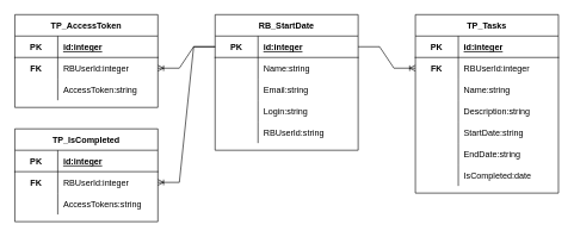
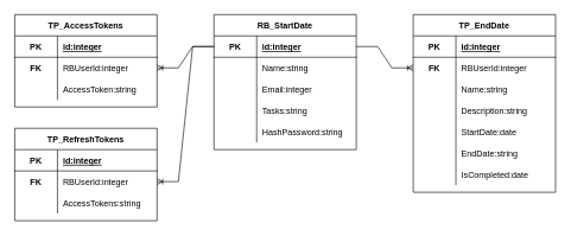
  <mxCell id="0" />
  <mxCell id="1" parent="0" />
  <mxCell id="2" value="RB_StartDate" style="shape=table;startSize=30;container=1;collapsible=1;childLayout=tableLayout;fixedRows=1;rowLines=0;fontStyle=1;align=center;resizeLast=1;" vertex="1" parent="1"><mxGeometry x="300" y="20" width="200" height="190" as="geometry" /></mxCell>
  <mxCell id="3" value="" style="shape=tableRow;horizontal=0;startSize=0;swimlaneHead=0;swimlaneBody=0;fillColor=none;collapsible=0;dropTarget=0;points=[[0,0.5],[1,0.5]];portConstraint=eastwest;top=0;left=0;right=0;bottom=1;" vertex="1" parent="2"><mxGeometry y="30" width="200" height="30" as="geometry" /></mxCell>
  <mxCell id="4" value="PK" style="shape=partialRectangle;connectable=0;fillColor=none;top=0;left=0;bottom=0;right=0;fontStyle=1;overflow=hidden;" vertex="1" parent="3"><mxGeometry width="60" height="30" as="geometry"><mxRectangle width="60" height="30" as="alternateBounds" /></mxGeometry></mxCell>
  <mxCell id="5" value="id:integer" style="shape=partialRectangle;connectable=0;fillColor=none;top=0;left=0;bottom=0;right=0;align=left;spacingLeft=6;fontStyle=5;overflow=hidden;" vertex="1" parent="3"><mxGeometry x="60" width="140" height="30" as="geometry"><mxRectangle width="140" height="30" as="alternateBounds" /></mxGeometry></mxCell>
  <mxCell id="6" value="" style="shape=tableRow;horizontal=0;startSize=0;swimlaneHead=0;swimlaneBody=0;fillColor=none;collapsible=0;dropTarget=0;points=[[0,0.5],[1,0.5]];portConstraint=eastwest;top=0;left=0;right=0;bottom=0;" vertex="1" parent="2"><mxGeometry y="60" width="200" height="30" as="geometry" /></mxCell>
  <mxCell id="7" value="" style="shape=partialRectangle;connectable=0;fillColor=none;top=0;left=0;bottom=0;right=0;editable=1;overflow=hidden;" vertex="1" parent="6"><mxGeometry width="60" height="30" as="geometry"><mxRectangle width="60" height="30" as="alternateBounds" /></mxGeometry></mxCell>
  <mxCell id="8" value="Name:string" style="shape=partialRectangle;connectable=0;fillColor=none;top=0;left=0;bottom=0;right=0;align=left;spacingLeft=6;overflow=hidden;" vertex="1" parent="6"><mxGeometry x="60" width="140" height="30" as="geometry"><mxRectangle width="140" height="30" as="alternateBounds" /></mxGeometry></mxCell>
  <mxCell id="9" value="" style="shape=tableRow;horizontal=0;startSize=0;swimlaneHead=0;swimlaneBody=0;fillColor=none;collapsible=0;dropTarget=0;points=[[0,0.5],[1,0.5]];portConstraint=eastwest;top=0;left=0;right=0;bottom=0;" vertex="1" parent="2"><mxGeometry y="90" width="200" height="30" as="geometry" /></mxCell>
  <mxCell id="10" value="" style="shape=partialRectangle;connectable=0;fillColor=none;top=0;left=0;bottom=0;right=0;editable=1;overflow=hidden;" vertex="1" parent="9"><mxGeometry width="60" height="30" as="geometry"><mxRectangle width="60" height="30" as="alternateBounds" /></mxGeometry></mxCell>
- <mxCell id="11" value="Email:string" style="shape=partialRectangle;connectable=0;fillColor=none;top=0;left=0;bottom=0;right=0;align=left;spacingLeft=6;overflow=hidden;" vertex="1" parent="9"><mxGeometry x="60" width="140" height="30" as="geometry"><mxRectangle width="140" height="30" as="alternateBounds" /></mxGeometry></mxCell>
+ <mxCell id="11" value="Email:integer" style="shape=partialRectangle;connectable=0;fillColor=none;top=0;left=0;bottom=0;right=0;align=left;spacingLeft=6;overflow=hidden;" vertex="1" parent="9"><mxGeometry x="60" width="140" height="30" as="geometry"><mxRectangle width="140" height="30" as="alternateBounds" /></mxGeometry></mxCell>
  <mxCell id="12" value="" style="shape=tableRow;horizontal=0;startSize=0;swimlaneHead=0;swimlaneBody=0;fillColor=none;collapsible=0;dropTarget=0;points=[[0,0.5],[1,0.5]];portConstraint=eastwest;top=0;left=0;right=0;bottom=0;" vertex="1" parent="2"><mxGeometry y="120" width="200" height="30" as="geometry" /></mxCell>
  <mxCell id="13" value="" style="shape=partialRectangle;connectable=0;fillColor=none;top=0;left=0;bottom=0;right=0;editable=1;overflow=hidden;" vertex="1" parent="12"><mxGeometry width="60" height="30" as="geometry"><mxRectangle width="60" height="30" as="alternateBounds" /></mxGeometry></mxCell>
- <mxCell id="14" value="Login:string" style="shape=partialRectangle;connectable=0;fillColor=none;top=0;left=0;bottom=0;right=0;align=left;spacingLeft=6;overflow=hidden;" vertex="1" parent="12"><mxGeometry x="60" width="140" height="30" as="geometry"><mxRectangle width="140" height="30" as="alternateBounds" /></mxGeometry></mxCell>
+ <mxCell id="14" value="Tasks:string" style="shape=partialRectangle;connectable=0;fillColor=none;top=0;left=0;bottom=0;right=0;align=left;spacingLeft=6;overflow=hidden;" vertex="1" parent="12"><mxGeometry x="60" width="140" height="30" as="geometry"><mxRectangle width="140" height="30" as="alternateBounds" /></mxGeometry></mxCell>
  <mxCell id="15" value="" style="shape=tableRow;horizontal=0;startSize=0;swimlaneHead=0;swimlaneBody=0;fillColor=none;collapsible=0;dropTarget=0;points=[[0,0.5],[1,0.5]];portConstraint=eastwest;top=0;left=0;right=0;bottom=0;" vertex="1" parent="2"><mxGeometry y="150" width="200" height="30" as="geometry" /></mxCell>
  <mxCell id="16" value="" style="shape=partialRectangle;connectable=0;fillColor=none;top=0;left=0;bottom=0;right=0;editable=1;overflow=hidden;" vertex="1" parent="15"><mxGeometry width="60" height="30" as="geometry"><mxRectangle width="60" height="30" as="alternateBounds" /></mxGeometry></mxCell>
- <mxCell id="17" value="RBUserId:string" style="shape=partialRectangle;connectable=0;fillColor=none;top=0;left=0;bottom=0;right=0;align=left;spacingLeft=6;overflow=hidden;" vertex="1" parent="15"><mxGeometry x="60" width="140" height="30" as="geometry"><mxRectangle width="140" height="30" as="alternateBounds" /></mxGeometry></mxCell>
- <mxCell id="18" value="TP_AccessToken" style="shape=table;startSize=30;container=1;collapsible=1;childLayout=tableLayout;fixedRows=1;rowLines=0;fontStyle=1;align=center;resizeLast=1;" vertex="1" parent="1"><mxGeometry x="20" y="20" width="200" height="130" as="geometry" /></mxCell>
+ <mxCell id="17" value="HashPassword:string" style="shape=partialRectangle;connectable=0;fillColor=none;top=0;left=0;bottom=0;right=0;align=left;spacingLeft=6;overflow=hidden;" vertex="1" parent="15"><mxGeometry x="60" width="140" height="30" as="geometry"><mxRectangle width="140" height="30" as="alternateBounds" /></mxGeometry></mxCell>
+ <mxCell id="18" value="TP_AccessTokens" style="shape=table;startSize=30;container=1;collapsible=1;childLayout=tableLayout;fixedRows=1;rowLines=0;fontStyle=1;align=center;resizeLast=1;" vertex="1" parent="1"><mxGeometry x="20" y="20" width="200" height="130" as="geometry" /></mxCell>
  <mxCell id="19" value="" style="shape=tableRow;horizontal=0;startSize=0;swimlaneHead=0;swimlaneBody=0;fillColor=none;collapsible=0;dropTarget=0;points=[[0,0.5],[1,0.5]];portConstraint=eastwest;top=0;left=0;right=0;bottom=1;" vertex="1" parent="18"><mxGeometry y="30" width="200" height="30" as="geometry" /></mxCell>
  <mxCell id="20" value="PK" style="shape=partialRectangle;connectable=0;fillColor=none;top=0;left=0;bottom=0;right=0;fontStyle=1;overflow=hidden;" vertex="1" parent="19"><mxGeometry width="60" height="30" as="geometry"><mxRectangle width="60" height="30" as="alternateBounds" /></mxGeometry></mxCell>
  <mxCell id="21" value="id:integer" style="shape=partialRectangle;connectable=0;fillColor=none;top=0;left=0;bottom=0;right=0;align=left;spacingLeft=6;fontStyle=5;overflow=hidden;" vertex="1" parent="19"><mxGeometry x="60" width="140" height="30" as="geometry"><mxRectangle width="140" height="30" as="alternateBounds" /></mxGeometry></mxCell>
  <mxCell id="22" value="" style="shape=tableRow;horizontal=0;startSize=0;swimlaneHead=0;swimlaneBody=0;fillColor=none;collapsible=0;dropTarget=0;points=[[0,0.5],[1,0.5]];portConstraint=eastwest;top=0;left=0;right=0;bottom=0;" vertex="1" parent="18"><mxGeometry y="60" width="200" height="30" as="geometry" /></mxCell>
  <mxCell id="23" value="FK" style="shape=partialRectangle;connectable=0;fillColor=none;top=0;left=0;bottom=0;right=0;editable=1;overflow=hidden;fontStyle=1" vertex="1" parent="22"><mxGeometry width="60" height="30" as="geometry"><mxRectangle width="60" height="30" as="alternateBounds" /></mxGeometry></mxCell>
  <mxCell id="24" value="RBUserId:integer" style="shape=partialRectangle;connectable=0;fillColor=none;top=0;left=0;bottom=0;right=0;align=left;spacingLeft=6;overflow=hidden;" vertex="1" parent="22"><mxGeometry x="60" width="140" height="30" as="geometry"><mxRectangle width="140" height="30" as="alternateBounds" /></mxGeometry></mxCell>
  <mxCell id="25" value="" style="shape=tableRow;horizontal=0;startSize=0;swimlaneHead=0;swimlaneBody=0;fillColor=none;collapsible=0;dropTarget=0;points=[[0,0.5],[1,0.5]];portConstraint=eastwest;top=0;left=0;right=0;bottom=0;" vertex="1" parent="18"><mxGeometry y="90" width="200" height="30" as="geometry" /></mxCell>
  <mxCell id="26" value="" style="shape=partialRectangle;connectable=0;fillColor=none;top=0;left=0;bottom=0;right=0;editable=1;overflow=hidden;" vertex="1" parent="25"><mxGeometry width="60" height="30" as="geometry"><mxRectangle width="60" height="30" as="alternateBounds" /></mxGeometry></mxCell>
  <mxCell id="27" value="AccessToken:string" style="shape=partialRectangle;connectable=0;fillColor=none;top=0;left=0;bottom=0;right=0;align=left;spacingLeft=6;overflow=hidden;" vertex="1" parent="25"><mxGeometry x="60" width="140" height="30" as="geometry"><mxRectangle width="140" height="30" as="alternateBounds" /></mxGeometry></mxCell>
- <mxCell id="28" value="TP_IsCompleted" style="shape=table;startSize=30;container=1;collapsible=1;childLayout=tableLayout;fixedRows=1;rowLines=0;fontStyle=1;align=center;resizeLast=1;" vertex="1" parent="1"><mxGeometry x="20" y="180" width="200" height="130" as="geometry" /></mxCell>
+ <mxCell id="28" value="TP_RefreshTokens" style="shape=table;startSize=30;container=1;collapsible=1;childLayout=tableLayout;fixedRows=1;rowLines=0;fontStyle=1;align=center;resizeLast=1;" vertex="1" parent="1"><mxGeometry x="20" y="180" width="200" height="130" as="geometry" /></mxCell>
  <mxCell id="29" value="" style="shape=tableRow;horizontal=0;startSize=0;swimlaneHead=0;swimlaneBody=0;fillColor=none;collapsible=0;dropTarget=0;points=[[0,0.5],[1,0.5]];portConstraint=eastwest;top=0;left=0;right=0;bottom=1;" vertex="1" parent="28"><mxGeometry y="30" width="200" height="30" as="geometry" /></mxCell>
  <mxCell id="30" value="PK" style="shape=partialRectangle;connectable=0;fillColor=none;top=0;left=0;bottom=0;right=0;fontStyle=1;overflow=hidden;" vertex="1" parent="29"><mxGeometry width="60" height="30" as="geometry"><mxRectangle width="60" height="30" as="alternateBounds" /></mxGeometry></mxCell>
  <mxCell id="31" value="id:integer" style="shape=partialRectangle;connectable=0;fillColor=none;top=0;left=0;bottom=0;right=0;align=left;spacingLeft=6;fontStyle=5;overflow=hidden;" vertex="1" parent="29"><mxGeometry x="60" width="140" height="30" as="geometry"><mxRectangle width="140" height="30" as="alternateBounds" /></mxGeometry></mxCell>
  <mxCell id="32" value="" style="shape=tableRow;horizontal=0;startSize=0;swimlaneHead=0;swimlaneBody=0;fillColor=none;collapsible=0;dropTarget=0;points=[[0,0.5],[1,0.5]];portConstraint=eastwest;top=0;left=0;right=0;bottom=0;" vertex="1" parent="28"><mxGeometry y="60" width="200" height="30" as="geometry" /></mxCell>
  <mxCell id="33" value="FK" style="shape=partialRectangle;connectable=0;fillColor=none;top=0;left=0;bottom=0;right=0;editable=1;overflow=hidden;fontStyle=1" vertex="1" parent="32"><mxGeometry width="60" height="30" as="geometry"><mxRectangle width="60" height="30" as="alternateBounds" /></mxGeometry></mxCell>
  <mxCell id="34" value="RBUserId:integer" style="shape=partialRectangle;connectable=0;fillColor=none;top=0;left=0;bottom=0;right=0;align=left;spacingLeft=6;overflow=hidden;" vertex="1" parent="32"><mxGeometry x="60" width="140" height="30" as="geometry"><mxRectangle width="140" height="30" as="alternateBounds" /></mxGeometry></mxCell>
  <mxCell id="35" value="" style="shape=tableRow;horizontal=0;startSize=0;swimlaneHead=0;swimlaneBody=0;fillColor=none;collapsible=0;dropTarget=0;points=[[0,0.5],[1,0.5]];portConstraint=eastwest;top=0;left=0;right=0;bottom=0;" vertex="1" parent="28"><mxGeometry y="90" width="200" height="30" as="geometry" /></mxCell>
  <mxCell id="36" value="" style="shape=partialRectangle;connectable=0;fillColor=none;top=0;left=0;bottom=0;right=0;editable=1;overflow=hidden;" vertex="1" parent="35"><mxGeometry width="60" height="30" as="geometry"><mxRectangle width="60" height="30" as="alternateBounds" /></mxGeometry></mxCell>
  <mxCell id="37" value="AccessTokens:string" style="shape=partialRectangle;connectable=0;fillColor=none;top=0;left=0;bottom=0;right=0;align=left;spacingLeft=6;overflow=hidden;" vertex="1" parent="35"><mxGeometry x="60" width="140" height="30" as="geometry"><mxRectangle width="140" height="30" as="alternateBounds" /></mxGeometry></mxCell>
- <mxCell id="38" value="TP_Tasks" style="shape=table;startSize=30;container=1;collapsible=1;childLayout=tableLayout;fixedRows=1;rowLines=0;fontStyle=1;align=center;resizeLast=1;" vertex="1" parent="1"><mxGeometry x="580" y="20" width="200" height="250" as="geometry" /></mxCell>
+ <mxCell id="38" value="TP_EndDate" style="shape=table;startSize=30;container=1;collapsible=1;childLayout=tableLayout;fixedRows=1;rowLines=0;fontStyle=1;align=center;resizeLast=1;" vertex="1" parent="1"><mxGeometry x="580" y="20" width="200" height="250" as="geometry" /></mxCell>
  <mxCell id="39" value="" style="shape=tableRow;horizontal=0;startSize=0;swimlaneHead=0;swimlaneBody=0;fillColor=none;collapsible=0;dropTarget=0;points=[[0,0.5],[1,0.5]];portConstraint=eastwest;top=0;left=0;right=0;bottom=1;" vertex="1" parent="38"><mxGeometry y="30" width="200" height="30" as="geometry" /></mxCell>
  <mxCell id="40" value="PK" style="shape=partialRectangle;connectable=0;fillColor=none;top=0;left=0;bottom=0;right=0;fontStyle=1;overflow=hidden;" vertex="1" parent="39"><mxGeometry width="60" height="30" as="geometry"><mxRectangle width="60" height="30" as="alternateBounds" /></mxGeometry></mxCell>
  <mxCell id="41" value="id:integer" style="shape=partialRectangle;connectable=0;fillColor=none;top=0;left=0;bottom=0;right=0;align=left;spacingLeft=6;fontStyle=5;overflow=hidden;" vertex="1" parent="39"><mxGeometry x="60" width="140" height="30" as="geometry"><mxRectangle width="140" height="30" as="alternateBounds" /></mxGeometry></mxCell>
  <mxCell id="42" value="" style="shape=tableRow;horizontal=0;startSize=0;swimlaneHead=0;swimlaneBody=0;fillColor=none;collapsible=0;dropTarget=0;points=[[0,0.5],[1,0.5]];portConstraint=eastwest;top=0;left=0;right=0;bottom=0;" vertex="1" parent="38"><mxGeometry y="60" width="200" height="30" as="geometry" /></mxCell>
  <mxCell id="43" value="FK" style="shape=partialRectangle;connectable=0;fillColor=none;top=0;left=0;bottom=0;right=0;editable=1;overflow=hidden;fontStyle=1" vertex="1" parent="42"><mxGeometry width="60" height="30" as="geometry"><mxRectangle width="60" height="30" as="alternateBounds" /></mxGeometry></mxCell>
  <mxCell id="44" value="RBUserId:integer" style="shape=partialRectangle;connectable=0;fillColor=none;top=0;left=0;bottom=0;right=0;align=left;spacingLeft=6;overflow=hidden;" vertex="1" parent="42"><mxGeometry x="60" width="140" height="30" as="geometry"><mxRectangle width="140" height="30" as="alternateBounds" /></mxGeometry></mxCell>
  <mxCell id="45" value="" style="shape=tableRow;horizontal=0;startSize=0;swimlaneHead=0;swimlaneBody=0;fillColor=none;collapsible=0;dropTarget=0;points=[[0,0.5],[1,0.5]];portConstraint=eastwest;top=0;left=0;right=0;bottom=0;" vertex="1" parent="38"><mxGeometry y="90" width="200" height="30" as="geometry" /></mxCell>
  <mxCell id="46" value="" style="shape=partialRectangle;connectable=0;fillColor=none;top=0;left=0;bottom=0;right=0;editable=1;overflow=hidden;" vertex="1" parent="45"><mxGeometry width="60" height="30" as="geometry"><mxRectangle width="60" height="30" as="alternateBounds" /></mxGeometry></mxCell>
  <mxCell id="47" value="Name:string" style="shape=partialRectangle;connectable=0;fillColor=none;top=0;left=0;bottom=0;right=0;align=left;spacingLeft=6;overflow=hidden;" vertex="1" parent="45"><mxGeometry x="60" width="140" height="30" as="geometry"><mxRectangle width="140" height="30" as="alternateBounds" /></mxGeometry></mxCell>
  <mxCell id="48" value="" style="shape=tableRow;horizontal=0;startSize=0;swimlaneHead=0;swimlaneBody=0;fillColor=none;collapsible=0;dropTarget=0;points=[[0,0.5],[1,0.5]];portConstraint=eastwest;top=0;left=0;right=0;bottom=0;" vertex="1" parent="38"><mxGeometry y="120" width="200" height="30" as="geometry" /></mxCell>
  <mxCell id="49" value="" style="shape=partialRectangle;connectable=0;fillColor=none;top=0;left=0;bottom=0;right=0;editable=1;overflow=hidden;" vertex="1" parent="48"><mxGeometry width="60" height="30" as="geometry"><mxRectangle width="60" height="30" as="alternateBounds" /></mxGeometry></mxCell>
  <mxCell id="50" value="Description:string" style="shape=partialRectangle;connectable=0;fillColor=none;top=0;left=0;bottom=0;right=0;align=left;spacingLeft=6;overflow=hidden;" vertex="1" parent="48"><mxGeometry x="60" width="140" height="30" as="geometry"><mxRectangle width="140" height="30" as="alternateBounds" /></mxGeometry></mxCell>
  <mxCell id="51" value="" style="shape=tableRow;horizontal=0;startSize=0;swimlaneHead=0;swimlaneBody=0;fillColor=none;collapsible=0;dropTarget=0;points=[[0,0.5],[1,0.5]];portConstraint=eastwest;top=0;left=0;right=0;bottom=0;" vertex="1" parent="38"><mxGeometry y="150" width="200" height="30" as="geometry" /></mxCell>
  <mxCell id="52" value="" style="shape=partialRectangle;connectable=0;fillColor=none;top=0;left=0;bottom=0;right=0;editable=1;overflow=hidden;" vertex="1" parent="51"><mxGeometry width="60" height="30" as="geometry"><mxRectangle width="60" height="30" as="alternateBounds" /></mxGeometry></mxCell>
- <mxCell id="53" value="StartDate:string" style="shape=partialRectangle;connectable=0;fillColor=none;top=0;left=0;bottom=0;right=0;align=left;spacingLeft=6;overflow=hidden;" vertex="1" parent="51"><mxGeometry x="60" width="140" height="30" as="geometry"><mxRectangle width="140" height="30" as="alternateBounds" /></mxGeometry></mxCell>
+ <mxCell id="53" value="StartDate:date" style="shape=partialRectangle;connectable=0;fillColor=none;top=0;left=0;bottom=0;right=0;align=left;spacingLeft=6;overflow=hidden;" vertex="1" parent="51"><mxGeometry x="60" width="140" height="30" as="geometry"><mxRectangle width="140" height="30" as="alternateBounds" /></mxGeometry></mxCell>
  <mxCell id="54" value="" style="shape=tableRow;horizontal=0;startSize=0;swimlaneHead=0;swimlaneBody=0;fillColor=none;collapsible=0;dropTarget=0;points=[[0,0.5],[1,0.5]];portConstraint=eastwest;top=0;left=0;right=0;bottom=0;" vertex="1" parent="38"><mxGeometry y="180" width="200" height="30" as="geometry" /></mxCell>
  <mxCell id="55" value="" style="shape=partialRectangle;connectable=0;fillColor=none;top=0;left=0;bottom=0;right=0;editable=1;overflow=hidden;" vertex="1" parent="54"><mxGeometry width="60" height="30" as="geometry"><mxRectangle width="60" height="30" as="alternateBounds" /></mxGeometry></mxCell>
  <mxCell id="56" value="EndDate:string" style="shape=partialRectangle;connectable=0;fillColor=none;top=0;left=0;bottom=0;right=0;align=left;spacingLeft=6;overflow=hidden;" vertex="1" parent="54"><mxGeometry x="60" width="140" height="30" as="geometry"><mxRectangle width="140" height="30" as="alternateBounds" /></mxGeometry></mxCell>
  <mxCell id="57" value="" style="shape=tableRow;horizontal=0;startSize=0;swimlaneHead=0;swimlaneBody=0;fillColor=none;collapsible=0;dropTarget=0;points=[[0,0.5],[1,0.5]];portConstraint=eastwest;top=0;left=0;right=0;bottom=0;" vertex="1" parent="38"><mxGeometry y="210" width="200" height="30" as="geometry" /></mxCell>
  <mxCell id="58" value="" style="shape=partialRectangle;connectable=0;fillColor=none;top=0;left=0;bottom=0;right=0;editable=1;overflow=hidden;" vertex="1" parent="57"><mxGeometry width="60" height="30" as="geometry"><mxRectangle width="60" height="30" as="alternateBounds" /></mxGeometry></mxCell>
  <mxCell id="59" value="IsCompleted:date" style="shape=partialRectangle;connectable=0;fillColor=none;top=0;left=0;bottom=0;right=0;align=left;spacingLeft=6;overflow=hidden;" vertex="1" parent="57"><mxGeometry x="60" width="140" height="30" as="geometry"><mxRectangle width="140" height="30" as="alternateBounds" /></mxGeometry></mxCell>
  <mxCell id="60" value="" style="edgeStyle=entityRelationEdgeStyle;fontSize=12;html=1;endArrow=ERoneToMany;rounded=0;entryX=1;entryY=0.5;entryDx=0;entryDy=0;exitX=0;exitY=0.5;exitDx=0;exitDy=0;" edge="1" parent="1" source="3" target="22"><mxGeometry width="100" height="100" relative="1" as="geometry"><mxPoint x="290" y="510" as="sourcePoint" /><mxPoint x="390" y="410" as="targetPoint" /></mxGeometry></mxCell>
  <mxCell id="61" value="" style="edgeStyle=entityRelationEdgeStyle;fontSize=12;html=1;endArrow=ERoneToMany;rounded=0;exitX=0;exitY=0.5;exitDx=0;exitDy=0;entryX=1;entryY=0.5;entryDx=0;entryDy=0;" edge="1" parent="1" source="3" target="32"><mxGeometry width="100" height="100" relative="1" as="geometry"><mxPoint x="330" y="420" as="sourcePoint" /><mxPoint x="430" y="320" as="targetPoint" /></mxGeometry></mxCell>
  <mxCell id="62" value="" style="edgeStyle=entityRelationEdgeStyle;fontSize=12;html=1;endArrow=ERoneToMany;rounded=0;entryX=0;entryY=0.5;entryDx=0;entryDy=0;exitX=1;exitY=0.5;exitDx=0;exitDy=0;" edge="1" parent="1" source="3" target="42"><mxGeometry width="100" height="100" relative="1" as="geometry"><mxPoint x="500" y="480" as="sourcePoint" /><mxPoint x="600" y="380" as="targetPoint" /></mxGeometry></mxCell>
